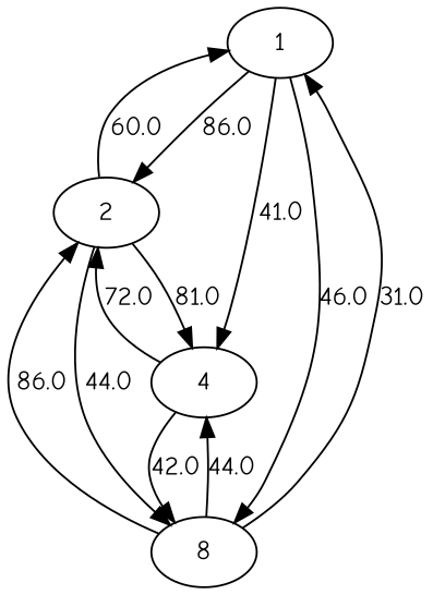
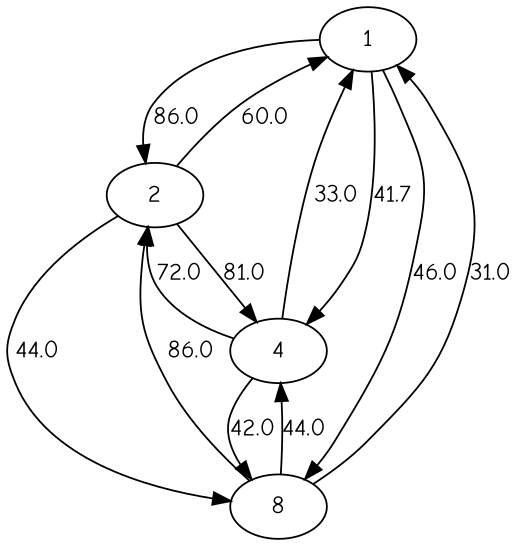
  strict digraph {
    fontname="Comic Neue"
    node [fontname="Comic Neue"]
    edge [fontname="Comic Neue"]
    n1 [label=1]
    n2 [label=2]
    n3 [label=8]
    n4 [label=4]
    n1 -> n2 [label=86.0]
    n1 -> n3 [label=46.0]
-   n1 -> n4 [label=41.0]
+   n1 -> n4 [label=41.7]
    n2 -> n1 [label=60.0]
    n2 -> n3 [label=44.0]
    n2 -> n4 [label=81.0]
    n3 -> n1 [label=31.0]
    n3 -> n2 [label=86.0]
    n3 -> n4 [label=44.0]
+   n4 -> n1 [label=33.0]
    n4 -> n2 [label=72.0]
    n4 -> n3 [label=42.0]
  }
